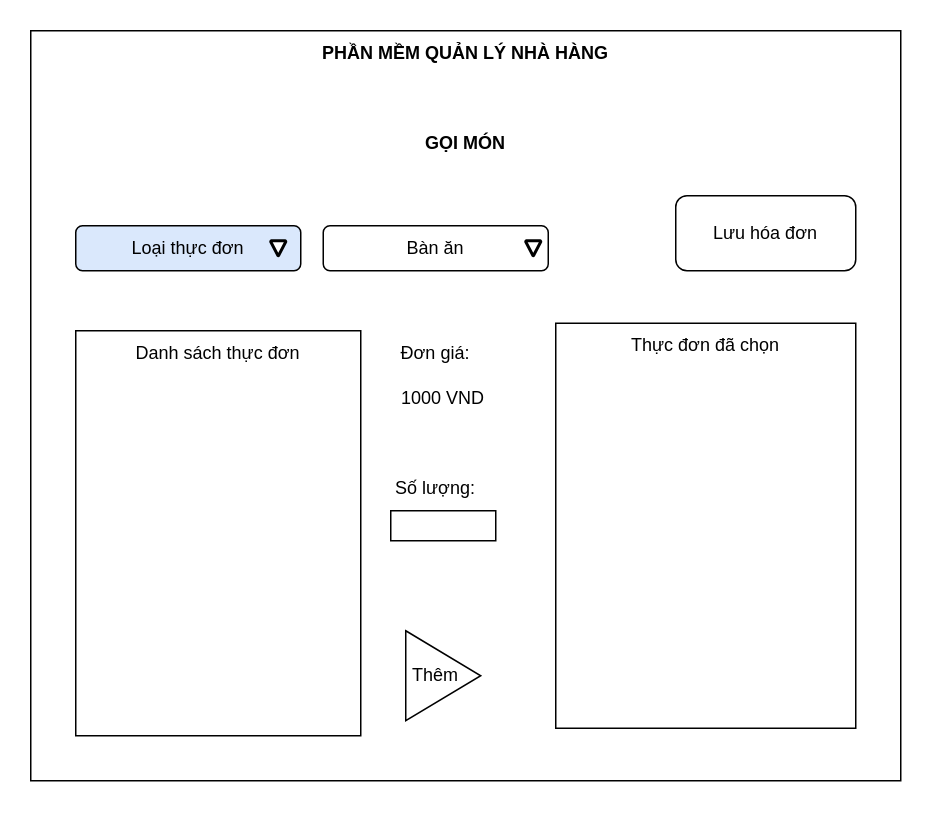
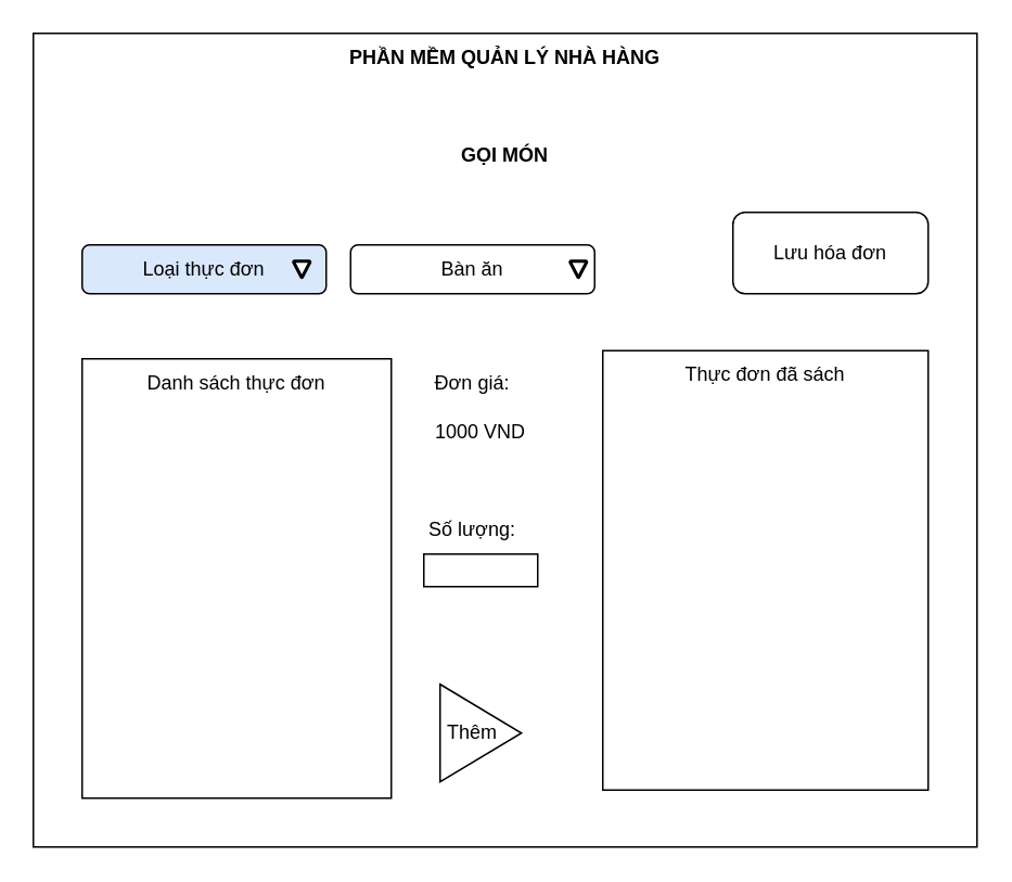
  <mxCell id="0" />
  <mxCell id="1" parent="0" />
  <mxCell id="2" value="" style="rounded=0;whiteSpace=wrap;html=1;" vertex="1" parent="1"><mxGeometry x="20" y="20" width="580" height="500" as="geometry" /></mxCell>
  <mxCell id="3" value="Loại thực đơn" style="rounded=1;whiteSpace=wrap;html=1;fillColor=#dae8fc;" vertex="1" parent="1"><mxGeometry x="50" y="150" width="150" height="30" as="geometry" /></mxCell>
  <mxCell id="4" value="Bàn ăn" style="rounded=1;whiteSpace=wrap;html=1;" vertex="1" parent="1"><mxGeometry x="215" y="150" width="150" height="30" as="geometry" /></mxCell>
  <mxCell id="5" value="" style="rounded=0;whiteSpace=wrap;html=1;" vertex="1" parent="1"><mxGeometry x="50" y="220" width="190" height="270" as="geometry" /></mxCell>
  <mxCell id="6" value="Thêm&amp;nbsp; &amp;nbsp;" style="triangle;whiteSpace=wrap;html=1;" vertex="1" parent="1"><mxGeometry x="270" y="420" width="50" height="60" as="geometry" /></mxCell>
  <mxCell id="7" value="" style="rounded=0;whiteSpace=wrap;html=1;" vertex="1" parent="1"><mxGeometry x="370" y="215" width="200" height="270" as="geometry" /></mxCell>
  <mxCell id="8" value="Danh sách thực đơn" style="text;html=1;strokeColor=none;fillColor=none;align=center;verticalAlign=middle;whiteSpace=wrap;rounded=0;" vertex="1" parent="1"><mxGeometry x="50" y="220" width="190" height="30" as="geometry" /></mxCell>
- <mxCell id="9" value="Thực đơn đã chọn" style="text;html=1;strokeColor=none;fillColor=none;align=center;verticalAlign=middle;whiteSpace=wrap;rounded=0;" vertex="1" parent="1"><mxGeometry x="370" y="215" width="200" height="30" as="geometry" /></mxCell>
+ <mxCell id="9" value="Thực đơn đã sách" style="text;html=1;strokeColor=none;fillColor=none;align=center;verticalAlign=middle;whiteSpace=wrap;rounded=0;" vertex="1" parent="1"><mxGeometry x="370" y="215" width="200" height="30" as="geometry" /></mxCell>
  <mxCell id="10" value="Đơn giá:" style="text;html=1;strokeColor=none;fillColor=none;align=center;verticalAlign=middle;whiteSpace=wrap;rounded=0;" vertex="1" parent="1"><mxGeometry x="260" y="220" width="60" height="30" as="geometry" /></mxCell>
  <mxCell id="11" value="Số lượng:" style="text;html=1;strokeColor=none;fillColor=none;align=center;verticalAlign=middle;whiteSpace=wrap;rounded=0;" vertex="1" parent="1"><mxGeometry x="260" y="310" width="60" height="30" as="geometry" /></mxCell>
  <mxCell id="12" value="" style="rounded=0;whiteSpace=wrap;html=1;" vertex="1" parent="1"><mxGeometry x="260" y="340" width="70" height="20" as="geometry" /></mxCell>
  <mxCell id="13" value="1000 VND" style="text;html=1;strokeColor=none;fillColor=none;align=center;verticalAlign=middle;whiteSpace=wrap;rounded=0;" vertex="1" parent="1"><mxGeometry x="265" y="250" width="60" height="30" as="geometry" /></mxCell>
  <mxCell id="14" value="Lưu hóa đơn" style="rounded=1;whiteSpace=wrap;html=1;" vertex="1" parent="1"><mxGeometry x="450" y="130" width="120" height="50" as="geometry" /></mxCell>
  <mxCell id="15" value="&lt;b&gt;GỌI MÓN&lt;/b&gt;" style="text;html=1;strokeColor=none;fillColor=none;align=center;verticalAlign=middle;whiteSpace=wrap;rounded=0;" vertex="1" parent="1"><mxGeometry x="20" y="80" width="580" height="30" as="geometry" /></mxCell>
  <mxCell id="16" value="&lt;b&gt;PHẦN MỀM QUẢN LÝ NHÀ HÀNG&lt;/b&gt;" style="text;html=1;strokeColor=none;fillColor=none;align=center;verticalAlign=middle;whiteSpace=wrap;rounded=0;" vertex="1" parent="1"><mxGeometry x="20" y="20" width="580" height="30" as="geometry" /></mxCell>
  <mxCell id="17" value="" style="strokeWidth=2;html=1;shape=mxgraph.flowchart.merge_or_storage;whiteSpace=wrap;" vertex="1" parent="1"><mxGeometry x="180" y="160" width="10" height="10" as="geometry" /></mxCell>
  <mxCell id="18" value="" style="strokeWidth=2;html=1;shape=mxgraph.flowchart.merge_or_storage;whiteSpace=wrap;" vertex="1" parent="1"><mxGeometry x="350" y="160" width="10" height="10" as="geometry" /></mxCell>
